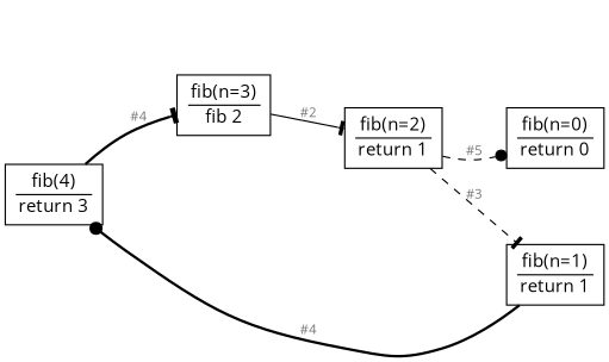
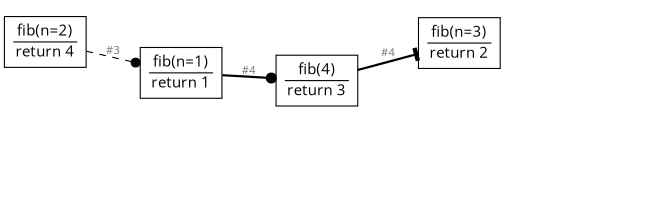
  digraph {
    fontname="Open Sans"
    rankdir=LR
    node [fontname="Open Sans" shape=rectangle]
    edge [arrowsize=1 color=black fontcolor=gray45 fontname="Open Sans" fontsize=10 style=invis]
    n1 [label=<<TABLE BORDER="0" CELLBORDER="0" CELLSPACING="0"><TR><TD>fib(4)</TD></TR><HR/><TR><TD>return 3</TD></TR></TABLE>>]
-   n2 [label=<<TABLE BORDER="0" CELLBORDER="0" CELLSPACING="0"><TR><TD>fib(n=3)</TD></TR><HR/><TR><TD>fib 2</TD></TR></TABLE>>]
+   n2 [label=<<TABLE BORDER="0" CELLBORDER="0" CELLSPACING="0"><TR><TD>fib(n=3)</TD></TR><HR/><TR><TD>return 2</TD></TR></TABLE>>]
    n3 [label=<<TABLE BORDER="0" CELLBORDER="0" CELLSPACING="0"><TR><TD>fib(n=2)</TD></TR><HR/><TR><TD>return 1</TD></TR></TABLE>> style=invis]
-   n4 [label=<<TABLE BORDER="0" CELLBORDER="0" CELLSPACING="0"><TR><TD>fib(n=2)</TD></TR><HR/><TR><TD>return 1</TD></TR></TABLE>>]
+   n4 [label=<<TABLE BORDER="0" CELLBORDER="0" CELLSPACING="0"><TR><TD>fib(n=2)</TD></TR><HR/><TR><TD>return 4</TD></TR></TABLE>>]
    n5 [label=<<TABLE BORDER="0" CELLBORDER="0" CELLSPACING="0"><TR><TD>fib(n=1)</TD></TR><HR/><TR><TD>return 1</TD></TR></TABLE>> style=invis]
    n6 [label=<<TABLE BORDER="0" CELLBORDER="0" CELLSPACING="0"><TR><TD>fib(n=1)</TD></TR><HR/><TR><TD>return 1</TD></TR></TABLE>> style=invis]
    n7 [label=<<TABLE BORDER="0" CELLBORDER="0" CELLSPACING="0"><TR><TD>fib(n=0)</TD></TR><HR/><TR><TD>return 0</TD></TR></TABLE>> style=invis]
    n8 [label=<<TABLE BORDER="0" CELLBORDER="0" CELLSPACING="0"><TR><TD>fib(n=1)</TD></TR><HR/><TR><TD>return 1</TD></TR></TABLE>>]
-   n9 [label=<<TABLE BORDER="0" CELLBORDER="0" CELLSPACING="0"><TR><TD>fib(n=0)</TD></TR><HR/><TR><TD>return 0</TD></TR></TABLE>>]
    n1 -> n2 [arrowhead=tee label="#4" style=bold]
    n1 -> n3 [label="#11"]
    n2 -> n1 [label="#10"]
-   n2 -> n4 [arrowhead=tee label="#2" style=solid]
    n2 -> n5 [label="#8"]
    n3 -> n1 [label="#16"]
    n3 -> n6 [label="#12"]
    n3 -> n7 [label="#14"]
    n4 -> n2 [label="#7"]
-   n4 -> n8 [arrowhead=tee label="#3" style=dashed]
-   n4 -> n9 [arrowhead=dot label="#5" style=dashed]
+   n4 -> n8 [arrowhead=dot label="#3" style=dashed]
    n5 -> n2 [label="#9"]
    n6 -> n3 [label="#13"]
    n7 -> n3 [label="#15"]
    n8 -> n1 [arrowhead=dot label="#4" style=bold]
-   n9 -> n4 [label="#6"]
  }
